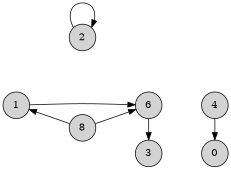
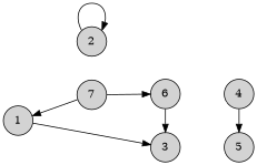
  digraph {
    nodesep=0.4
    rankdir=LR
    ranksep=0.75
    node [fillcolor=lightgrey shape=circle style=filled]
    edge [arrowhead=normal]
    n1 [label=1 width=.33]
    n2 [label=2 width=.33]
-   n3 [label=8 width=.33]
+   n3 [label=7 width=.33]
    n4 [label=3 width=.33]
    n5 [label=6 width=.33]
    n6 [label=4 width=.33]
-   n7 [label=0 width=.33]
+   n7 [label=5 width=.33]
    subgraph sub_1 {
      rank=min
      n1
    }
    subgraph sub_2 {
      rank=same
      n2
      n3
    }
    subgraph sub_3 {
      rank=same
      n4
      n5
    }
    subgraph sub_4 {
      rank=sink
      n6
      n7
    }
-   n1 -> n5
+   n1 -> n4
    n2 -> n2
    n3 -> n1
    n3 -> n5
    n4 -> n6 [arrowhead=none color=white]
    n5 -> n4
    n6 -> n7
    n7 -> n5 [arrowhead=none color=white]
  }
